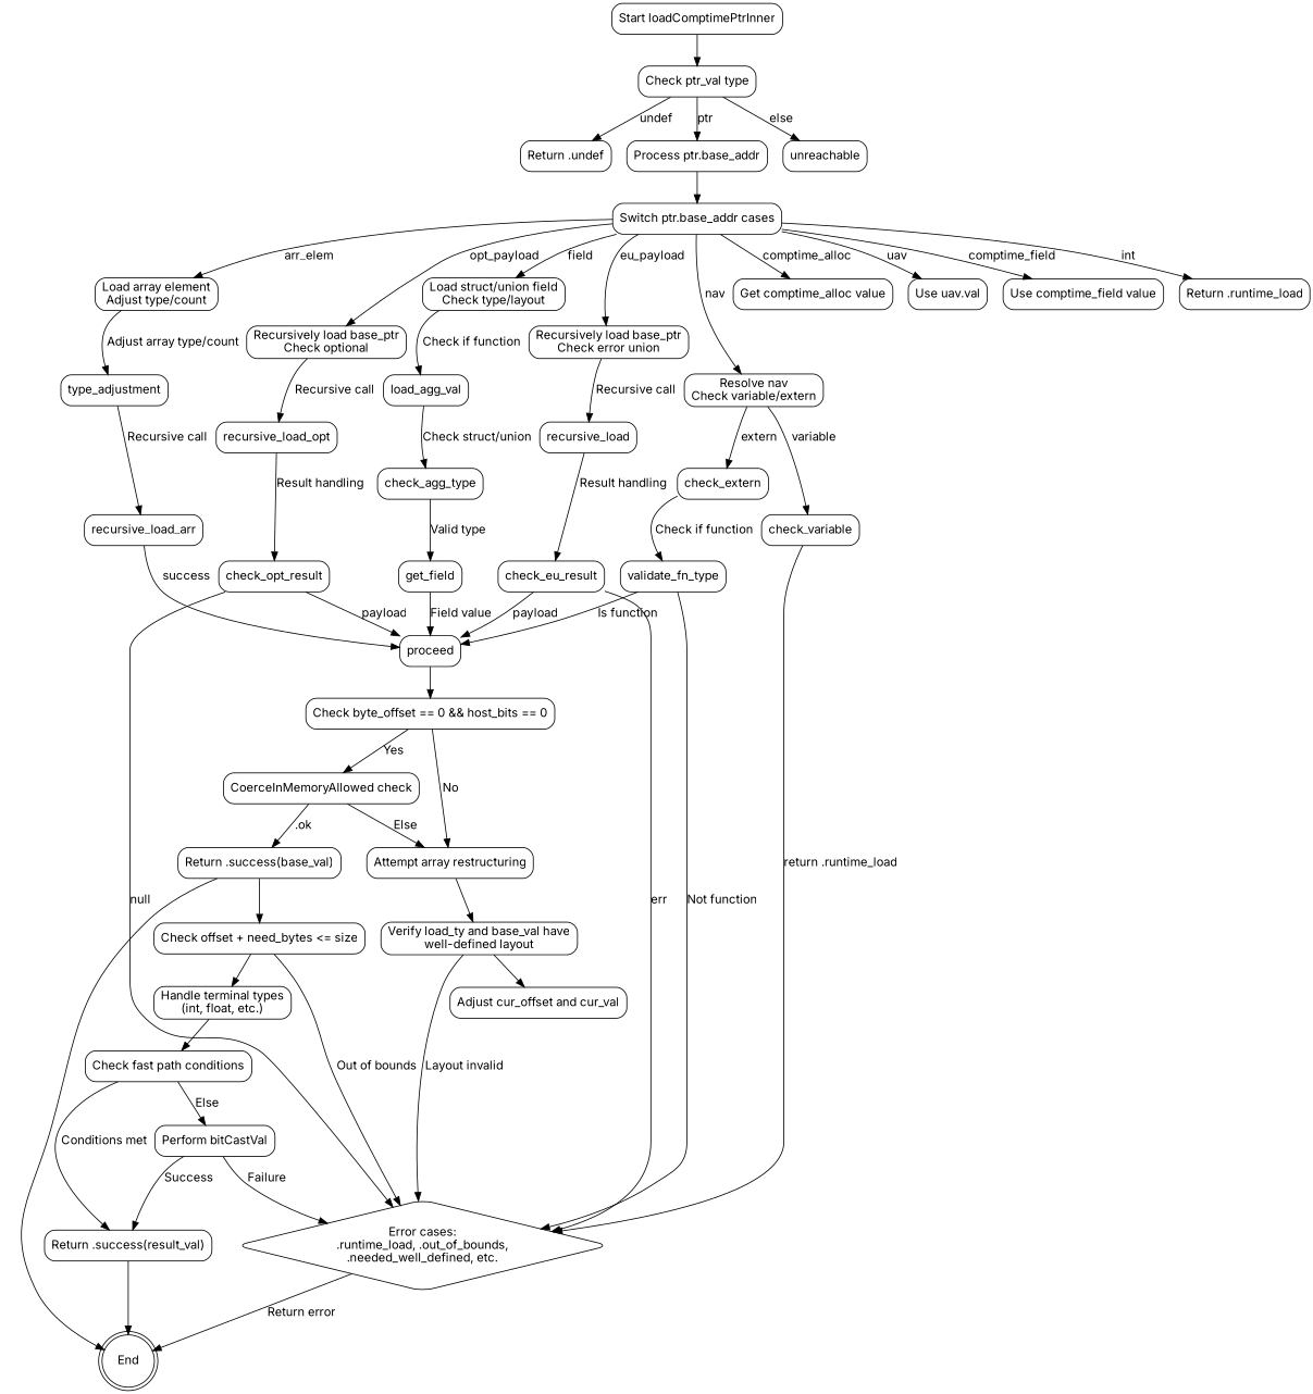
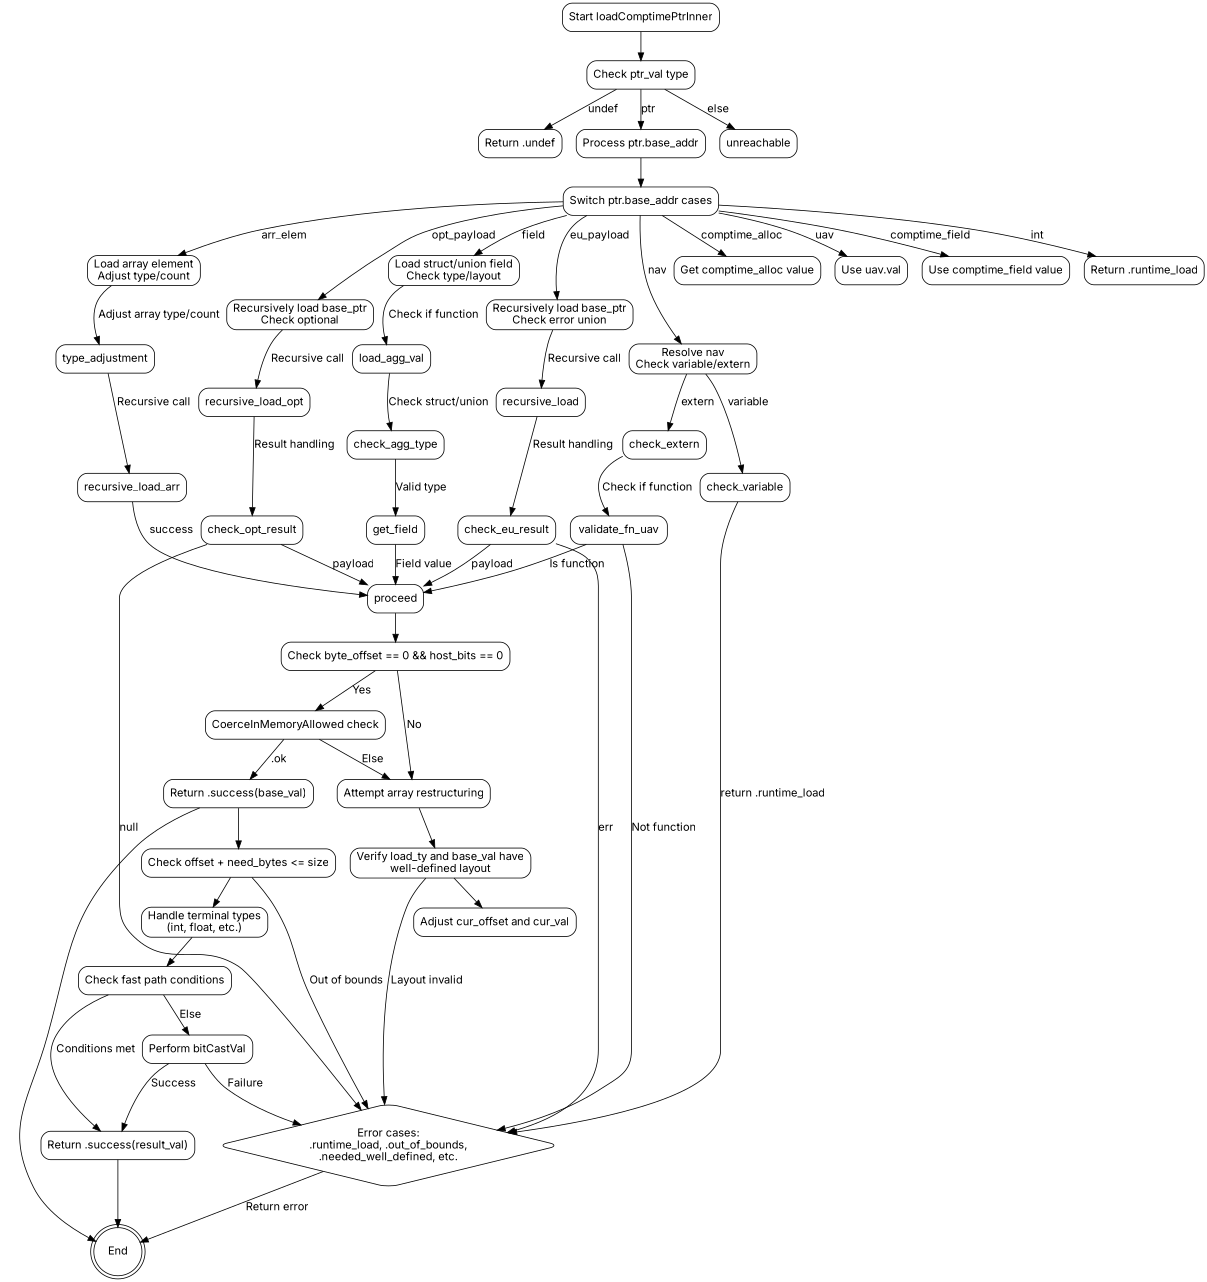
  digraph {
    fontname=Inter
    node [fontname=Inter shape=rectangle style=rounded]
    edge [fontname=Inter]
    n1 [label="Start loadComptimePtrInner"]
    n2 [label="Check ptr_val type"]
    n3 [label="Return .undef"]
    n4 [label="Process ptr.base_addr"]
    unreachable
    n6 [label="Switch ptr.base_addr cases"]
    n7 [label="Resolve nav\nCheck variable/extern"]
    n8 [label="Get comptime_alloc value"]
    n9 [label="Use uav.val"]
    n10 [label="Use comptime_field value"]
    n11 [label="Return .runtime_load"]
    n12 [label="Recursively load base_ptr\nCheck error union"]
    n13 [label="Recursively load base_ptr\nCheck optional"]
    n14 [label="Load array element\nAdjust type/count"]
    n15 [label="Load struct/union field\nCheck type/layout"]
    check_variable
    check_extern
    recursive_load
    recursive_load_opt
    type_adjustment
    load_agg_val
    n22 [label="Error cases:\n.runtime_load, .out_of_bounds,\n.needed_well_defined, etc." shape=diamond]
-   validate_fn_type
+   validate_fn_type [label=validate_fn_uav]
    check_eu_result
    check_opt_result
    recursive_load_arr
    check_agg_type
    n28 [label="Check byte_offset == 0 && host_bits == 0"]
    n29 [label="CoerceInMemoryAllowed check"]
    n30 [label="Attempt array restructuring"]
    n31 [label="Return .success(base_val)"]
    n32 [label="Verify load_ty and base_val have\nwell-defined layout"]
    n33 [label=End shape=doublecircle]
    n34 [label="Check offset + need_bytes <= size"]
    n35 [label="Adjust cur_offset and cur_val"]
    n36 [label="Handle terminal types\n(int, float, etc.)"]
    n37 [label="Check fast path conditions"]
    n38 [label="Perform bitCastVal"]
    n39 [label="Return .success(result_val)"]
    proceed
    get_field
    n1 -> n2
    n2 -> n3 [label=undef]
    n2 -> n4 [label=ptr]
    n2 -> unreachable [label=else]
    n4 -> n6
    n6 -> n7 [label=nav]
    n6 -> n8 [label=comptime_alloc]
    n6 -> n9 [label=uav]
    n6 -> n10 [label=comptime_field]
    n6 -> n11 [label=int]
    n6 -> n12 [label=eu_payload]
    n6 -> n13 [label=opt_payload]
    n6 -> n14 [label=arr_elem]
    n6 -> n15 [label=field]
    n7 -> check_variable [label=variable]
    n7 -> check_extern [label=extern]
    n12 -> recursive_load [label="Recursive call"]
    n13 -> recursive_load_opt [label="Recursive call"]
    n14 -> type_adjustment [label="Adjust array type/count"]
    n15 -> load_agg_val [label="Check if function"]
    check_variable -> n22 [label="return .runtime_load"]
    check_extern -> validate_fn_type [label="Check if function"]
    recursive_load -> check_eu_result [label="Result handling"]
    recursive_load_opt -> check_opt_result [label="Result handling"]
    type_adjustment -> recursive_load_arr [label="Recursive call"]
    load_agg_val -> check_agg_type [label="Check struct/union"]
    n22 -> n33 [label="Return error"]
    validate_fn_type -> n22 [label="Not function"]
    validate_fn_type -> proceed [label="Is function"]
    check_eu_result -> n22 [label=err]
    check_eu_result -> proceed [label=payload]
    check_opt_result -> n22 [label=null]
    check_opt_result -> proceed [label=payload]
    recursive_load_arr -> proceed [label=success]
    check_agg_type -> get_field [label="Valid type"]
    n28 -> n29 [label=Yes]
    n28 -> n30 [label=No]
    n29 -> n30 [label=Else]
    n29 -> n31 [label=".ok"]
    n30 -> n32
    n31 -> n33
    n31 -> n34
    n32 -> n22 [label="Layout invalid"]
    n32 -> n35
    n34 -> n22 [label="Out of bounds"]
    n34 -> n36
    n36 -> n37
    n37 -> n38 [label=Else]
    n37 -> n39 [label="Conditions met"]
    n38 -> n22 [label=Failure]
    n38 -> n39 [label=Success]
    n39 -> n33
    proceed -> n28
    get_field -> proceed [label="Field value"]
  }
